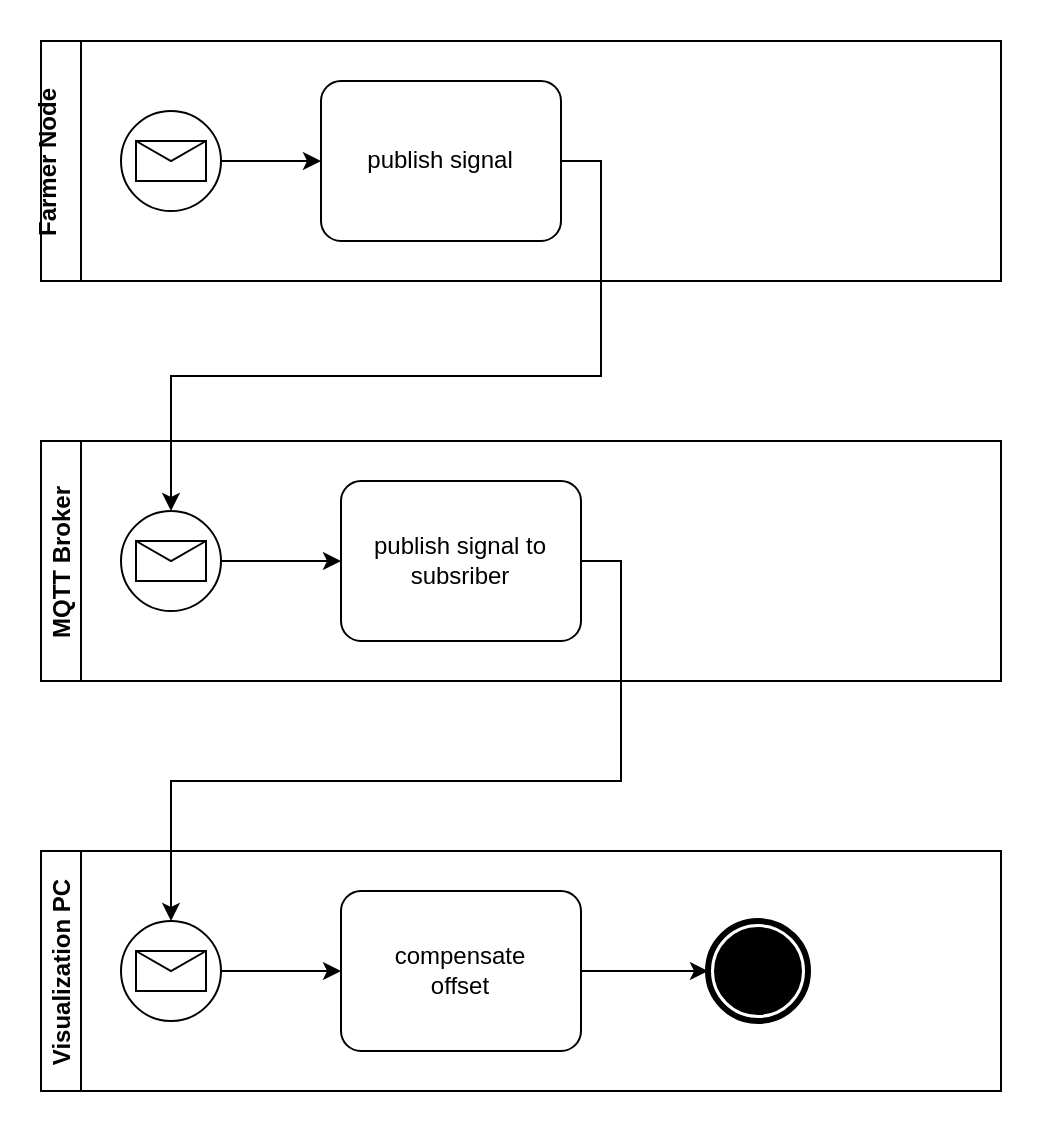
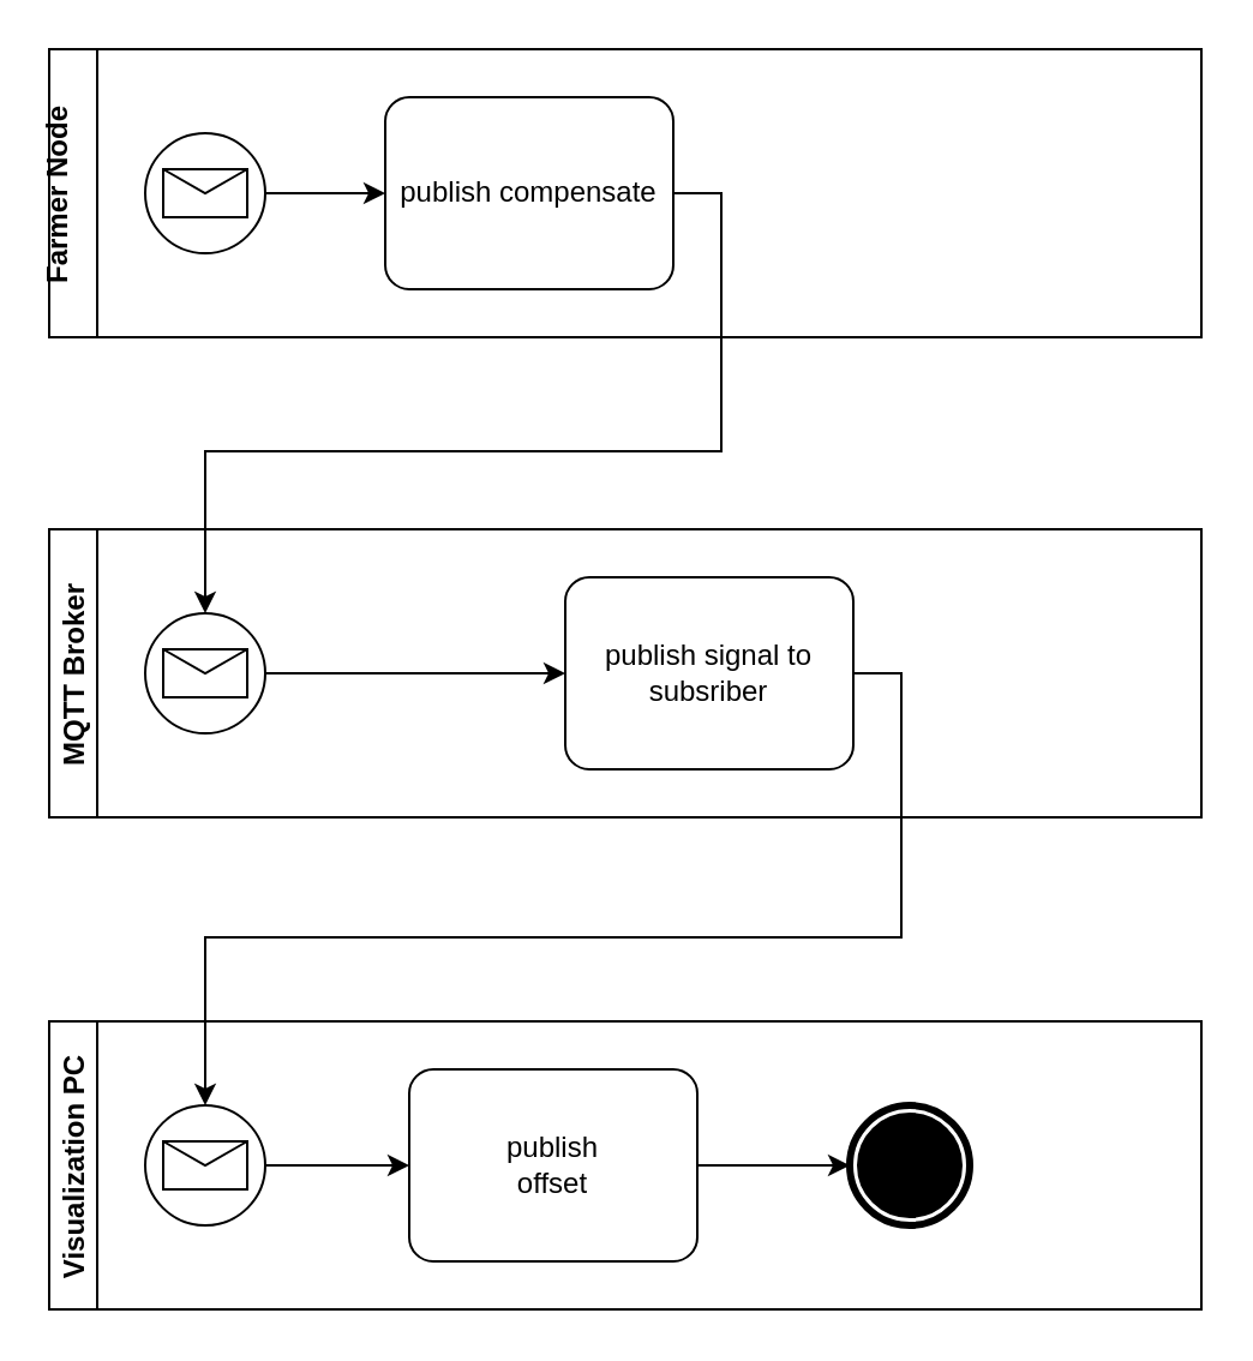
  <mxCell id="0" />
  <mxCell id="1" parent="0" />
  <mxCell id="2" value="Farmer Node&#10;" style="swimlane;startSize=20;horizontal=0;" vertex="1" parent="1"><mxGeometry x="20" y="20" width="480" height="120" as="geometry" /></mxCell>
  <mxCell id="3" style="edgeStyle=orthogonalEdgeStyle;rounded=0;orthogonalLoop=1;jettySize=auto;html=1;exitX=1;exitY=0.5;exitDx=0;exitDy=0;exitPerimeter=0;entryX=0;entryY=0.5;entryDx=0;entryDy=0;entryPerimeter=0;" edge="1" parent="2" source="4" target="5"><mxGeometry relative="1" as="geometry" /></mxCell>
  <mxCell id="4" value="" style="points=[[0.145,0.145,0],[0.5,0,0],[0.855,0.145,0],[1,0.5,0],[0.855,0.855,0],[0.5,1,0],[0.145,0.855,0],[0,0.5,0]];shape=mxgraph.bpmn.event;html=1;verticalLabelPosition=bottom;labelBackgroundColor=#ffffff;verticalAlign=top;align=center;perimeter=ellipsePerimeter;outlineConnect=0;aspect=fixed;outline=standard;symbol=message;" vertex="1" parent="2"><mxGeometry x="40" y="35" width="50" height="50" as="geometry" /></mxCell>
- <mxCell id="5" value="publish signal" style="points=[[0.25,0,0],[0.5,0,0],[0.75,0,0],[1,0.25,0],[1,0.5,0],[1,0.75,0],[0.75,1,0],[0.5,1,0],[0.25,1,0],[0,0.75,0],[0,0.5,0],[0,0.25,0]];shape=mxgraph.bpmn.task;whiteSpace=wrap;rectStyle=rounded;size=10;taskMarker=abstract;" vertex="1" parent="2"><mxGeometry x="140" y="20" width="120" height="80" as="geometry" /></mxCell>
+ <mxCell id="5" value="publish compensate" style="points=[[0.25,0,0],[0.5,0,0],[0.75,0,0],[1,0.25,0],[1,0.5,0],[1,0.75,0],[0.75,1,0],[0.5,1,0],[0.25,1,0],[0,0.75,0],[0,0.5,0],[0,0.25,0]];shape=mxgraph.bpmn.task;whiteSpace=wrap;rectStyle=rounded;size=10;taskMarker=abstract;" vertex="1" parent="2"><mxGeometry x="140" y="20" width="120" height="80" as="geometry" /></mxCell>
  <mxCell id="6" value="MQTT Broker" style="swimlane;startSize=20;horizontal=0;" vertex="1" parent="1"><mxGeometry x="20" y="220" width="480" height="120" as="geometry" /></mxCell>
- <mxCell id="7" value="publish signal to subsriber" style="points=[[0.25,0,0],[0.5,0,0],[0.75,0,0],[1,0.25,0],[1,0.5,0],[1,0.75,0],[0.75,1,0],[0.5,1,0],[0.25,1,0],[0,0.75,0],[0,0.5,0],[0,0.25,0]];shape=mxgraph.bpmn.task;whiteSpace=wrap;rectStyle=rounded;size=10;taskMarker=abstract;" vertex="1" parent="6"><mxGeometry x="150" y="20" width="120" height="80" as="geometry" /></mxCell>
+ <mxCell id="7" value="publish signal to subsriber" style="points=[[0.25,0,0],[0.5,0,0],[0.75,0,0],[1,0.25,0],[1,0.5,0],[1,0.75,0],[0.75,1,0],[0.5,1,0],[0.25,1,0],[0,0.75,0],[0,0.5,0],[0,0.25,0]];shape=mxgraph.bpmn.task;whiteSpace=wrap;rectStyle=rounded;size=10;taskMarker=abstract;" vertex="1" parent="6"><mxGeometry x="215" y="20" width="120" height="80" as="geometry" /></mxCell>
  <mxCell id="8" style="edgeStyle=orthogonalEdgeStyle;rounded=0;orthogonalLoop=1;jettySize=auto;html=1;exitX=1;exitY=0.5;exitDx=0;exitDy=0;exitPerimeter=0;entryX=0;entryY=0.5;entryDx=0;entryDy=0;entryPerimeter=0;" edge="1" parent="6" source="9" target="7"><mxGeometry relative="1" as="geometry" /></mxCell>
  <mxCell id="9" value="" style="points=[[0.145,0.145,0],[0.5,0,0],[0.855,0.145,0],[1,0.5,0],[0.855,0.855,0],[0.5,1,0],[0.145,0.855,0],[0,0.5,0]];shape=mxgraph.bpmn.event;html=1;verticalLabelPosition=bottom;labelBackgroundColor=#ffffff;verticalAlign=top;align=center;perimeter=ellipsePerimeter;outlineConnect=0;aspect=fixed;outline=standard;symbol=message;" vertex="1" parent="6"><mxGeometry x="40" y="35" width="50" height="50" as="geometry" /></mxCell>
  <mxCell id="10" value="Visualization PC" style="swimlane;startSize=20;horizontal=0;" vertex="1" parent="1"><mxGeometry x="20" y="425" width="480" height="120" as="geometry" /></mxCell>
  <mxCell id="11" style="edgeStyle=orthogonalEdgeStyle;rounded=0;orthogonalLoop=1;jettySize=auto;html=1;exitX=1;exitY=0.5;exitDx=0;exitDy=0;exitPerimeter=0;entryX=0;entryY=0.5;entryDx=0;entryDy=0;entryPerimeter=0;" edge="1" parent="10" source="12" target="14"><mxGeometry relative="1" as="geometry" /></mxCell>
  <mxCell id="12" value="" style="points=[[0.145,0.145,0],[0.5,0,0],[0.855,0.145,0],[1,0.5,0],[0.855,0.855,0],[0.5,1,0],[0.145,0.855,0],[0,0.5,0]];shape=mxgraph.bpmn.event;html=1;verticalLabelPosition=bottom;labelBackgroundColor=#ffffff;verticalAlign=top;align=center;perimeter=ellipsePerimeter;outlineConnect=0;aspect=fixed;outline=standard;symbol=message;" vertex="1" parent="10"><mxGeometry x="40" y="35" width="50" height="50" as="geometry" /></mxCell>
  <mxCell id="13" style="edgeStyle=orthogonalEdgeStyle;rounded=0;orthogonalLoop=1;jettySize=auto;html=1;exitX=1;exitY=0.5;exitDx=0;exitDy=0;exitPerimeter=0;entryX=0;entryY=0.5;entryDx=0;entryDy=0;entryPerimeter=0;" edge="1" parent="10" source="14" target="15"><mxGeometry relative="1" as="geometry" /></mxCell>
- <mxCell id="14" value="compensate&#10;offset" style="points=[[0.25,0,0],[0.5,0,0],[0.75,0,0],[1,0.25,0],[1,0.5,0],[1,0.75,0],[0.75,1,0],[0.5,1,0],[0.25,1,0],[0,0.75,0],[0,0.5,0],[0,0.25,0]];shape=mxgraph.bpmn.task;whiteSpace=wrap;rectStyle=rounded;size=10;taskMarker=abstract;" vertex="1" parent="10"><mxGeometry x="150" y="20" width="120" height="80" as="geometry" /></mxCell>
+ <mxCell id="14" value="publish&#10;offset" style="points=[[0.25,0,0],[0.5,0,0],[0.75,0,0],[1,0.25,0],[1,0.5,0],[1,0.75,0],[0.75,1,0],[0.5,1,0],[0.25,1,0],[0,0.75,0],[0,0.5,0],[0,0.25,0]];shape=mxgraph.bpmn.task;whiteSpace=wrap;rectStyle=rounded;size=10;taskMarker=abstract;" vertex="1" parent="10"><mxGeometry x="150" y="20" width="120" height="80" as="geometry" /></mxCell>
  <mxCell id="15" value="" style="points=[[0.145,0.145,0],[0.5,0,0],[0.855,0.145,0],[1,0.5,0],[0.855,0.855,0],[0.5,1,0],[0.145,0.855,0],[0,0.5,0]];shape=mxgraph.bpmn.event;html=1;verticalLabelPosition=bottom;labelBackgroundColor=#ffffff;verticalAlign=top;align=center;perimeter=ellipsePerimeter;outlineConnect=0;aspect=fixed;outline=end;symbol=terminate;" vertex="1" parent="10"><mxGeometry x="333.5" y="35" width="50" height="50" as="geometry" /></mxCell>
  <mxCell id="16" style="edgeStyle=orthogonalEdgeStyle;rounded=0;orthogonalLoop=1;jettySize=auto;html=1;exitX=1;exitY=0.5;exitDx=0;exitDy=0;exitPerimeter=0;entryX=0.5;entryY=0;entryDx=0;entryDy=0;entryPerimeter=0;" edge="1" parent="1" source="5" target="9"><mxGeometry relative="1" as="geometry" /></mxCell>
  <mxCell id="17" style="edgeStyle=orthogonalEdgeStyle;rounded=0;orthogonalLoop=1;jettySize=auto;html=1;exitX=1;exitY=0.5;exitDx=0;exitDy=0;exitPerimeter=0;entryX=0.5;entryY=0;entryDx=0;entryDy=0;entryPerimeter=0;" edge="1" parent="1" source="7" target="12"><mxGeometry relative="1" as="geometry" /></mxCell>
